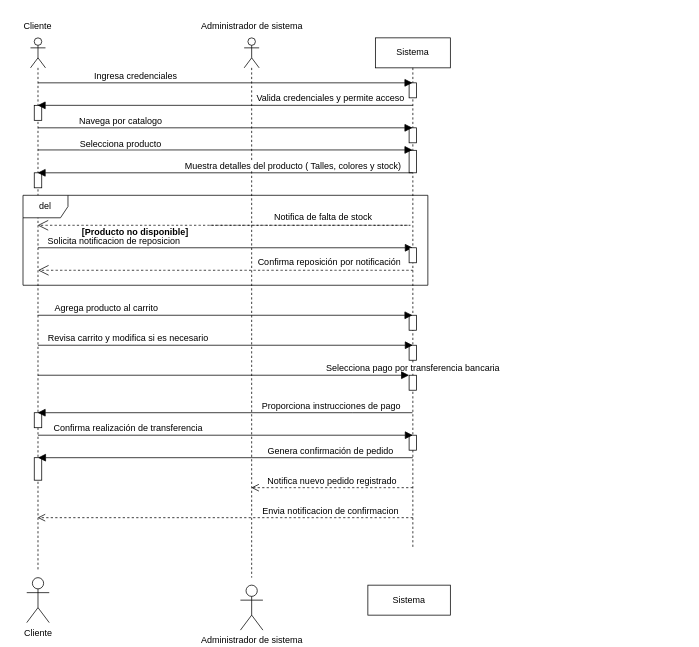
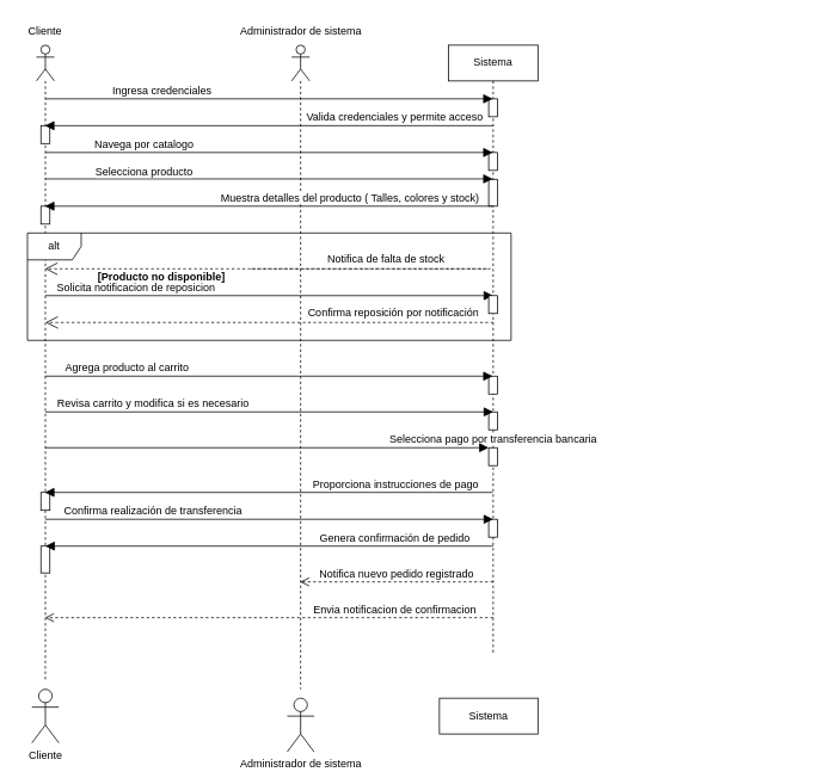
  <mxCell id="0" />
  <mxCell id="1" parent="0" />
  <mxCell id="2" value="" style="shape=umlLifeline;perimeter=lifelinePerimeter;whiteSpace=wrap;html=1;container=1;dropTarget=0;collapsible=0;recursiveResize=0;outlineConnect=0;portConstraint=eastwest;newEdgeStyle={&quot;curved&quot;:0,&quot;rounded&quot;:0};participant=umlActor;" vertex="1" parent="1"><mxGeometry x="325" y="50" width="20" height="720" as="geometry" /></mxCell>
  <mxCell id="3" value="" style="shape=umlLifeline;perimeter=lifelinePerimeter;whiteSpace=wrap;html=1;container=1;dropTarget=0;collapsible=0;recursiveResize=0;outlineConnect=0;portConstraint=eastwest;newEdgeStyle={&quot;curved&quot;:0,&quot;rounded&quot;:0};participant=umlActor;" vertex="1" parent="1"><mxGeometry x="40" y="50" width="20" height="710" as="geometry" /></mxCell>
  <mxCell id="4" value="" style="html=1;points=[[0,0,0,0,5],[0,1,0,0,-5],[1,0,0,0,5],[1,1,0,0,-5]];perimeter=orthogonalPerimeter;outlineConnect=0;targetShapes=umlLifeline;portConstraint=eastwest;newEdgeStyle={&quot;curved&quot;:0,&quot;rounded&quot;:0};" vertex="1" parent="3"><mxGeometry x="5" y="500" width="10" height="20" as="geometry" /></mxCell>
  <mxCell id="5" value="" style="html=1;points=[[0,0,0,0,5],[0,1,0,0,-5],[1,0,0,0,5],[1,1,0,0,-5]];perimeter=orthogonalPerimeter;outlineConnect=0;targetShapes=umlLifeline;portConstraint=eastwest;newEdgeStyle={&quot;curved&quot;:0,&quot;rounded&quot;:0};" vertex="1" parent="3"><mxGeometry x="5" y="90" width="10" height="20" as="geometry" /></mxCell>
  <mxCell id="6" value="" style="html=1;points=[[0,0,0,0,5],[0,1,0,0,-5],[1,0,0,0,5],[1,1,0,0,-5]];perimeter=orthogonalPerimeter;outlineConnect=0;targetShapes=umlLifeline;portConstraint=eastwest;newEdgeStyle={&quot;curved&quot;:0,&quot;rounded&quot;:0};" vertex="1" parent="3"><mxGeometry x="5" y="180" width="10" height="20" as="geometry" /></mxCell>
  <mxCell id="7" value="" style="html=1;points=[[0,0,0,0,5],[0,1,0,0,-5],[1,0,0,0,5],[1,1,0,0,-5]];perimeter=orthogonalPerimeter;outlineConnect=0;targetShapes=umlLifeline;portConstraint=eastwest;newEdgeStyle={&quot;curved&quot;:0,&quot;rounded&quot;:0};" vertex="1" parent="3"><mxGeometry x="5" y="560" width="10" height="30" as="geometry" /></mxCell>
  <mxCell id="8" value="Sistema" style="shape=umlLifeline;perimeter=lifelinePerimeter;whiteSpace=wrap;html=1;container=1;dropTarget=0;collapsible=0;recursiveResize=0;outlineConnect=0;portConstraint=eastwest;newEdgeStyle={&quot;curved&quot;:0,&quot;rounded&quot;:0};" vertex="1" parent="1"><mxGeometry x="500" y="50" width="100" height="680" as="geometry" /></mxCell>
  <mxCell id="9" value="" style="html=1;points=[[0,0,0,0,5],[0,1,0,0,-5],[1,0,0,0,5],[1,1,0,0,-5]];perimeter=orthogonalPerimeter;outlineConnect=0;targetShapes=umlLifeline;portConstraint=eastwest;newEdgeStyle={&quot;curved&quot;:0,&quot;rounded&quot;:0};" vertex="1" parent="8"><mxGeometry x="45" y="60" width="10" height="20" as="geometry" /></mxCell>
  <mxCell id="10" value="" style="html=1;points=[[0,0,0,0,5],[0,1,0,0,-5],[1,0,0,0,5],[1,1,0,0,-5]];perimeter=orthogonalPerimeter;outlineConnect=0;targetShapes=umlLifeline;portConstraint=eastwest;newEdgeStyle={&quot;curved&quot;:0,&quot;rounded&quot;:0};" vertex="1" parent="8"><mxGeometry x="45" y="370" width="10" height="20" as="geometry" /></mxCell>
  <mxCell id="11" value="" style="html=1;points=[[0,0,0,0,5],[0,1,0,0,-5],[1,0,0,0,5],[1,1,0,0,-5]];perimeter=orthogonalPerimeter;outlineConnect=0;targetShapes=umlLifeline;portConstraint=eastwest;newEdgeStyle={&quot;curved&quot;:0,&quot;rounded&quot;:0};" vertex="1" parent="8"><mxGeometry x="45" y="530" width="10" height="20" as="geometry" /></mxCell>
  <mxCell id="12" value="" style="html=1;points=[[0,0,0,0,5],[0,1,0,0,-5],[1,0,0,0,5],[1,1,0,0,-5]];perimeter=orthogonalPerimeter;outlineConnect=0;targetShapes=umlLifeline;portConstraint=eastwest;newEdgeStyle={&quot;curved&quot;:0,&quot;rounded&quot;:0};" vertex="1" parent="8"><mxGeometry x="45" y="120" width="10" height="20" as="geometry" /></mxCell>
  <mxCell id="13" value="" style="html=1;points=[[0,0,0,0,5],[0,1,0,0,-5],[1,0,0,0,5],[1,1,0,0,-5]];perimeter=orthogonalPerimeter;outlineConnect=0;targetShapes=umlLifeline;portConstraint=eastwest;newEdgeStyle={&quot;curved&quot;:0,&quot;rounded&quot;:0};" vertex="1" parent="8"><mxGeometry x="45" y="410" width="10" height="20" as="geometry" /></mxCell>
  <mxCell id="14" value="" style="html=1;points=[[0,0,0,0,5],[0,1,0,0,-5],[1,0,0,0,5],[1,1,0,0,-5]];perimeter=orthogonalPerimeter;outlineConnect=0;targetShapes=umlLifeline;portConstraint=eastwest;newEdgeStyle={&quot;curved&quot;:0,&quot;rounded&quot;:0};" vertex="1" parent="8"><mxGeometry x="45" y="150" width="10" height="30" as="geometry" /></mxCell>
  <mxCell id="15" value="Ingresa credenciales" style="html=1;verticalAlign=bottom;endArrow=block;curved=0;rounded=0;fontSize=12;startSize=8;endSize=8;" edge="1" parent="1" target="8"><mxGeometry x="-0.479" width="80" relative="1" as="geometry"><mxPoint x="50" y="110" as="sourcePoint" /><mxPoint x="130" y="110" as="targetPoint" /><mxPoint as="offset" /></mxGeometry></mxCell>
  <mxCell id="16" value="Valida credenciales y permite acceso" style="html=1;verticalAlign=bottom;endArrow=block;curved=0;rounded=0;fontSize=12;startSize=8;endSize=8;" edge="1" parent="1" target="3"><mxGeometry x="-0.56" width="80" relative="1" as="geometry"><mxPoint x="550" y="140" as="sourcePoint" /><mxPoint x="440" y="140" as="targetPoint" /><mxPoint as="offset" /></mxGeometry></mxCell>
  <mxCell id="17" value="Navega por catalogo" style="html=1;verticalAlign=bottom;endArrow=block;curved=0;rounded=0;fontSize=12;startSize=8;endSize=8;" edge="1" parent="1" target="8"><mxGeometry x="-0.56" width="80" relative="1" as="geometry"><mxPoint x="50" y="170" as="sourcePoint" /><mxPoint x="130" y="170" as="targetPoint" /><mxPoint as="offset" /></mxGeometry></mxCell>
  <mxCell id="18" value="Selecciona producto" style="html=1;verticalAlign=bottom;endArrow=block;curved=0;rounded=0;fontSize=12;startSize=8;endSize=8;" edge="1" parent="1" target="8"><mxGeometry x="-0.56" width="80" relative="1" as="geometry"><mxPoint x="50" y="199.5" as="sourcePoint" /><mxPoint x="130" y="199.5" as="targetPoint" /><mxPoint y="1" as="offset" /></mxGeometry></mxCell>
  <mxCell id="19" value="Muestra detalles del producto ( Talles, colores y stock)" style="html=1;verticalAlign=bottom;endArrow=block;curved=0;rounded=0;fontSize=12;startSize=8;endSize=8;" edge="1" parent="1" target="3"><mxGeometry x="-0.361" width="80" relative="1" as="geometry"><mxPoint x="550" y="230" as="sourcePoint" /><mxPoint x="500" y="230" as="targetPoint" /><mxPoint as="offset" /></mxGeometry></mxCell>
- <mxCell id="20" value="del" style="shape=umlFrame;whiteSpace=wrap;html=1;pointerEvents=0;" vertex="1" parent="1"><mxGeometry x="30" y="260" width="540" height="120" as="geometry" /></mxCell>
+ <mxCell id="20" value="alt" style="shape=umlFrame;whiteSpace=wrap;html=1;pointerEvents=0;" vertex="1" parent="1"><mxGeometry x="30" y="260" width="540" height="120" as="geometry" /></mxCell>
  <mxCell id="21" value="Notifica de falta de stock" style="endArrow=open;endSize=12;dashed=1;html=1;rounded=0;fontSize=12;curved=1;" edge="1" parent="1" target="3"><mxGeometry x="0.489" y="-10" width="160" relative="1" as="geometry"><mxPoint x="280" y="300" as="sourcePoint" /><mxPoint x="280" y="300" as="targetPoint" /><Array as="points"><mxPoint x="910" y="300" /></Array><mxPoint as="offset" /></mxGeometry></mxCell>
  <mxCell id="22" value="Solicita notificacion de reposicion" style="html=1;verticalAlign=bottom;endArrow=block;curved=0;rounded=0;fontSize=12;startSize=8;endSize=8;" edge="1" parent="1"><mxGeometry x="-0.598" width="80" relative="1" as="geometry"><mxPoint x="50" y="330" as="sourcePoint" /><mxPoint x="550" y="330" as="targetPoint" /><mxPoint y="1" as="offset" /></mxGeometry></mxCell>
  <mxCell id="23" value="Confirma reposición por notificación&lt;span style=&quot;background-color: light-dark(#ffffff, var(--ge-dark-color, #121212)); color: light-dark(rgb(0, 0, 0), rgb(255, 255, 255));&quot;&gt;&amp;nbsp;&lt;/span&gt;" style="endArrow=open;endSize=12;dashed=1;html=1;rounded=0;fontSize=12;curved=1;" edge="1" parent="1"><mxGeometry x="-0.56" y="-10" width="160" relative="1" as="geometry"><mxPoint x="550" y="360" as="sourcePoint" /><mxPoint x="50" y="360" as="targetPoint" /><mxPoint as="offset" /></mxGeometry></mxCell>
  <mxCell id="24" value="Agrega producto al carrito" style="html=1;verticalAlign=bottom;endArrow=block;curved=0;rounded=0;fontSize=12;startSize=8;endSize=8;" edge="1" parent="1" target="8"><mxGeometry x="-0.638" width="80" relative="1" as="geometry"><mxPoint x="49.5" y="420" as="sourcePoint" /><mxPoint x="370" y="420" as="targetPoint" /><mxPoint as="offset" /></mxGeometry></mxCell>
  <mxCell id="25" value="Revisa carrito y modifica si es necesario" style="html=1;verticalAlign=bottom;endArrow=block;curved=0;rounded=0;fontSize=12;startSize=8;endSize=8;" edge="1" parent="1"><mxGeometry x="-0.52" width="80" relative="1" as="geometry"><mxPoint x="50" y="460" as="sourcePoint" /><mxPoint x="550" y="460" as="targetPoint" /><mxPoint as="offset" /></mxGeometry></mxCell>
  <mxCell id="26" value="Selecciona pago por transferencia bancaria" style="html=1;verticalAlign=bottom;endArrow=block;curved=0;rounded=0;fontSize=12;startSize=8;endSize=8;" edge="1" parent="1" source="40"><mxGeometry x="-0.52" width="80" relative="1" as="geometry"><mxPoint x="50" y="500" as="sourcePoint" /><mxPoint x="550" y="500" as="targetPoint" /><mxPoint as="offset" /></mxGeometry></mxCell>
  <mxCell id="27" value="Proporciona instrucciones de pago" style="html=1;verticalAlign=bottom;endArrow=block;curved=0;rounded=0;fontSize=12;startSize=8;endSize=8;" edge="1" parent="1" source="8" target="3"><mxGeometry x="-0.562" width="80" relative="1" as="geometry"><mxPoint x="290" y="460" as="sourcePoint" /><mxPoint x="290" y="460" as="targetPoint" /><Array as="points"><mxPoint x="470" y="550" /></Array><mxPoint as="offset" /></mxGeometry></mxCell>
  <mxCell id="28" value="Confirma realización de transferencia" style="html=1;verticalAlign=bottom;endArrow=block;curved=0;rounded=0;fontSize=12;startSize=8;endSize=8;" edge="1" parent="1"><mxGeometry x="-0.52" width="80" relative="1" as="geometry"><mxPoint x="50" y="580" as="sourcePoint" /><mxPoint x="550" y="580" as="targetPoint" /><mxPoint as="offset" /></mxGeometry></mxCell>
  <mxCell id="29" value="Genera confirmación de pedido" style="html=1;verticalAlign=bottom;endArrow=block;curved=0;rounded=0;fontSize=12;startSize=8;endSize=8;" edge="1" parent="1"><mxGeometry x="-0.56" width="80" relative="1" as="geometry"><mxPoint x="550" y="610" as="sourcePoint" /><mxPoint x="50" y="610" as="targetPoint" /><mxPoint as="offset" /></mxGeometry></mxCell>
  <mxCell id="30" value="Notifica nuevo pedido registrado" style="html=1;verticalAlign=bottom;endArrow=open;dashed=1;endSize=8;curved=0;rounded=0;fontSize=12;" edge="1" parent="1" target="2"><mxGeometry relative="1" as="geometry"><mxPoint x="550" y="650" as="sourcePoint" /><mxPoint x="470" y="650" as="targetPoint" /></mxGeometry></mxCell>
  <mxCell id="31" value="Envia notificacion de confirmacion" style="html=1;verticalAlign=bottom;endArrow=open;dashed=1;endSize=8;curved=0;rounded=0;fontSize=12;" edge="1" parent="1" target="3"><mxGeometry x="-0.56" relative="1" as="geometry"><mxPoint x="550" y="690" as="sourcePoint" /><mxPoint x="470" y="690" as="targetPoint" /><mxPoint as="offset" /></mxGeometry></mxCell>
  <mxCell id="32" value="" style="html=1;points=[[0,0,0,0,5],[0,1,0,0,-5],[1,0,0,0,5],[1,1,0,0,-5]];perimeter=orthogonalPerimeter;outlineConnect=0;targetShapes=umlLifeline;portConstraint=eastwest;newEdgeStyle={&quot;curved&quot;:0,&quot;rounded&quot;:0};" vertex="1" parent="1"><mxGeometry x="545" y="330" width="10" height="20" as="geometry" /></mxCell>
  <mxCell id="33" value="Cliente" style="shape=umlActor;verticalLabelPosition=bottom;verticalAlign=top;html=1;" vertex="1" parent="1"><mxGeometry x="35" y="770" width="30" height="60" as="geometry" /></mxCell>
  <mxCell id="34" value="Administrador de sistema" style="shape=umlActor;verticalLabelPosition=bottom;verticalAlign=top;html=1;" vertex="1" parent="1"><mxGeometry x="320" y="780" width="30" height="60" as="geometry" /></mxCell>
  <mxCell id="35" value="Sistema" style="html=1;whiteSpace=wrap;" vertex="1" parent="1"><mxGeometry x="490" y="780" width="110" height="40" as="geometry" /></mxCell>
  <mxCell id="36" value="&lt;b&gt;[Producto no disponible]&lt;/b&gt;" style="text;html=1;align=center;verticalAlign=middle;whiteSpace=wrap;rounded=0;" vertex="1" parent="1"><mxGeometry x="95" y="295" width="170" height="30" as="geometry" /></mxCell>
  <mxCell id="37" value="Cliente" style="text;html=1;align=center;verticalAlign=middle;whiteSpace=wrap;rounded=0;" vertex="1" parent="1"><mxGeometry x="20" y="20" width="60" height="30" as="geometry" /></mxCell>
  <mxCell id="38" value="Administrador de sistema" style="text;html=1;align=center;verticalAlign=middle;whiteSpace=wrap;rounded=0;" vertex="1" parent="1"><mxGeometry x="248" y="20" width="175" height="30" as="geometry" /></mxCell>
  <mxCell id="39" value="" style="html=1;verticalAlign=bottom;endArrow=block;curved=0;rounded=0;fontSize=12;startSize=8;endSize=8;" edge="1" parent="1" target="40"><mxGeometry x="-0.52" width="80" relative="1" as="geometry"><mxPoint x="50" y="500" as="sourcePoint" /><mxPoint x="550" y="500" as="targetPoint" /><mxPoint as="offset" /></mxGeometry></mxCell>
  <mxCell id="40" value="" style="html=1;points=[[0,0,0,0,5],[0,1,0,0,-5],[1,0,0,0,5],[1,1,0,0,-5]];perimeter=orthogonalPerimeter;outlineConnect=0;targetShapes=umlLifeline;portConstraint=eastwest;newEdgeStyle={&quot;curved&quot;:0,&quot;rounded&quot;:0};" vertex="1" parent="1"><mxGeometry x="545" y="500" width="10" height="20" as="geometry" /></mxCell>
